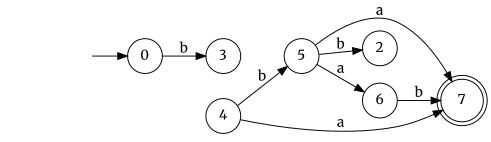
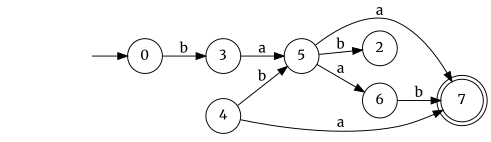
  digraph {
    fontname=Merriweather
    rankdir=LR
    node [fillcolor=white fontname=Merriweather shape=circle style=filled]
    edge [fontname=Merriweather]
    dummy [color=white fontcolor=white]
    0
    3
    7 [shape=doublecircle]
    4
    5
    2
    6
    dummy -> 0
    0 -> 3 [label=b]
+   3 -> 5 [label=a]
    4 -> 7 [label=a]
    4 -> 5 [label=b]
    5 -> 7 [label=a]
    5 -> 2 [label=b]
    5 -> 6 [label=a]
    6 -> 7 [label=b]
  }
